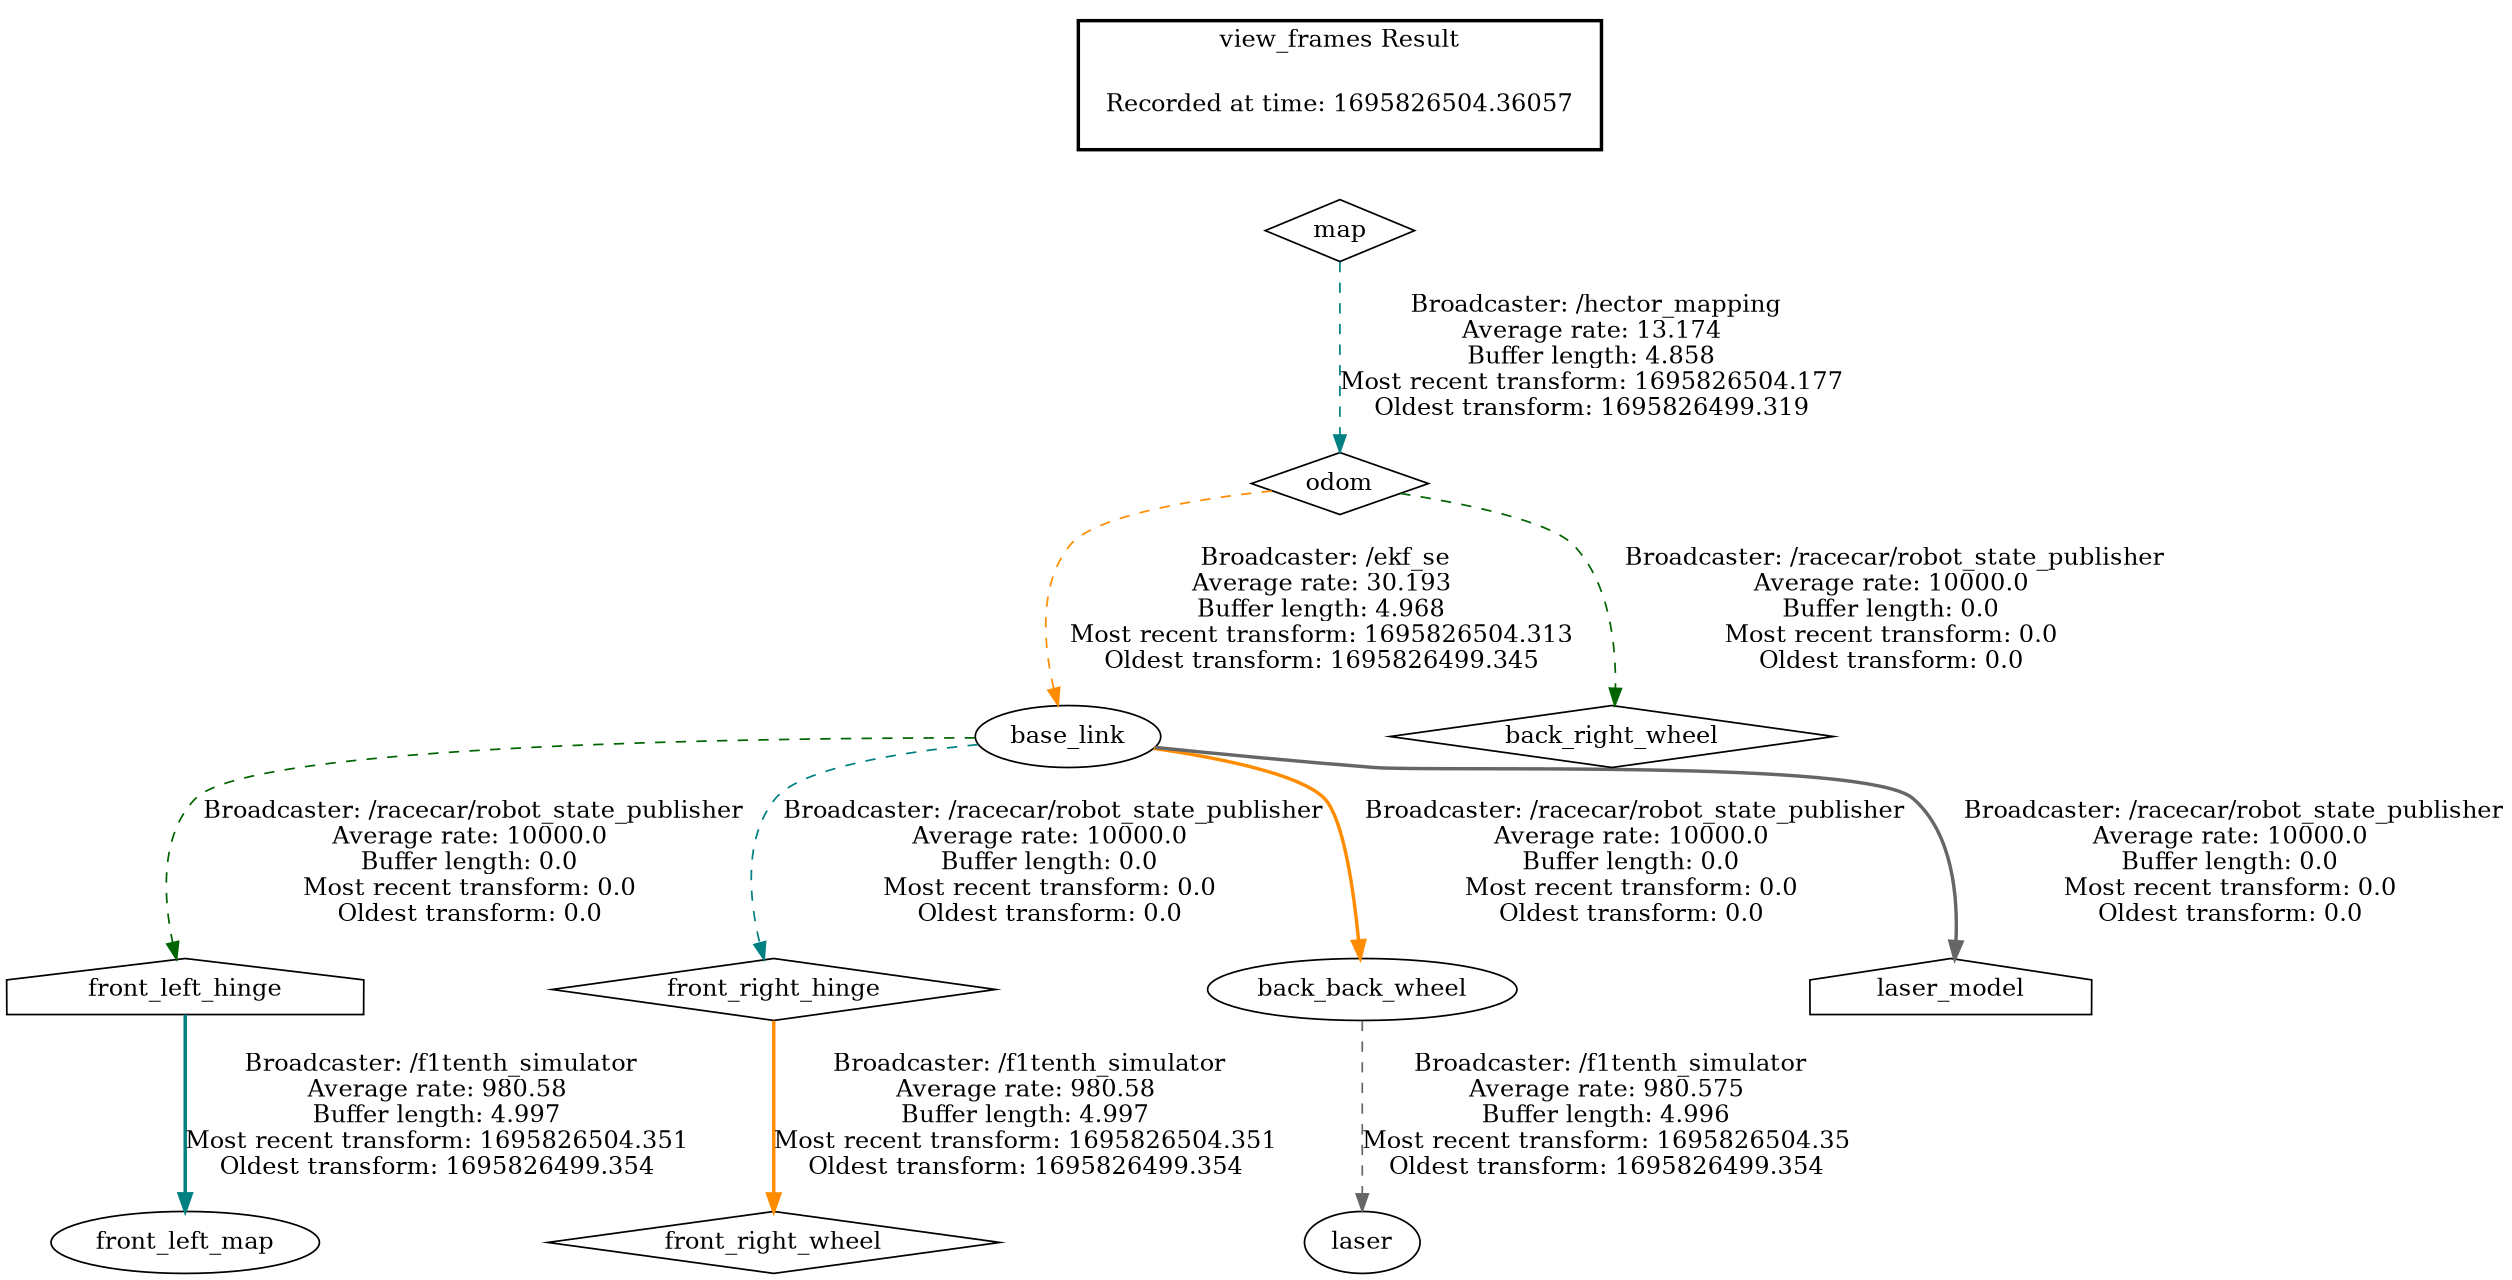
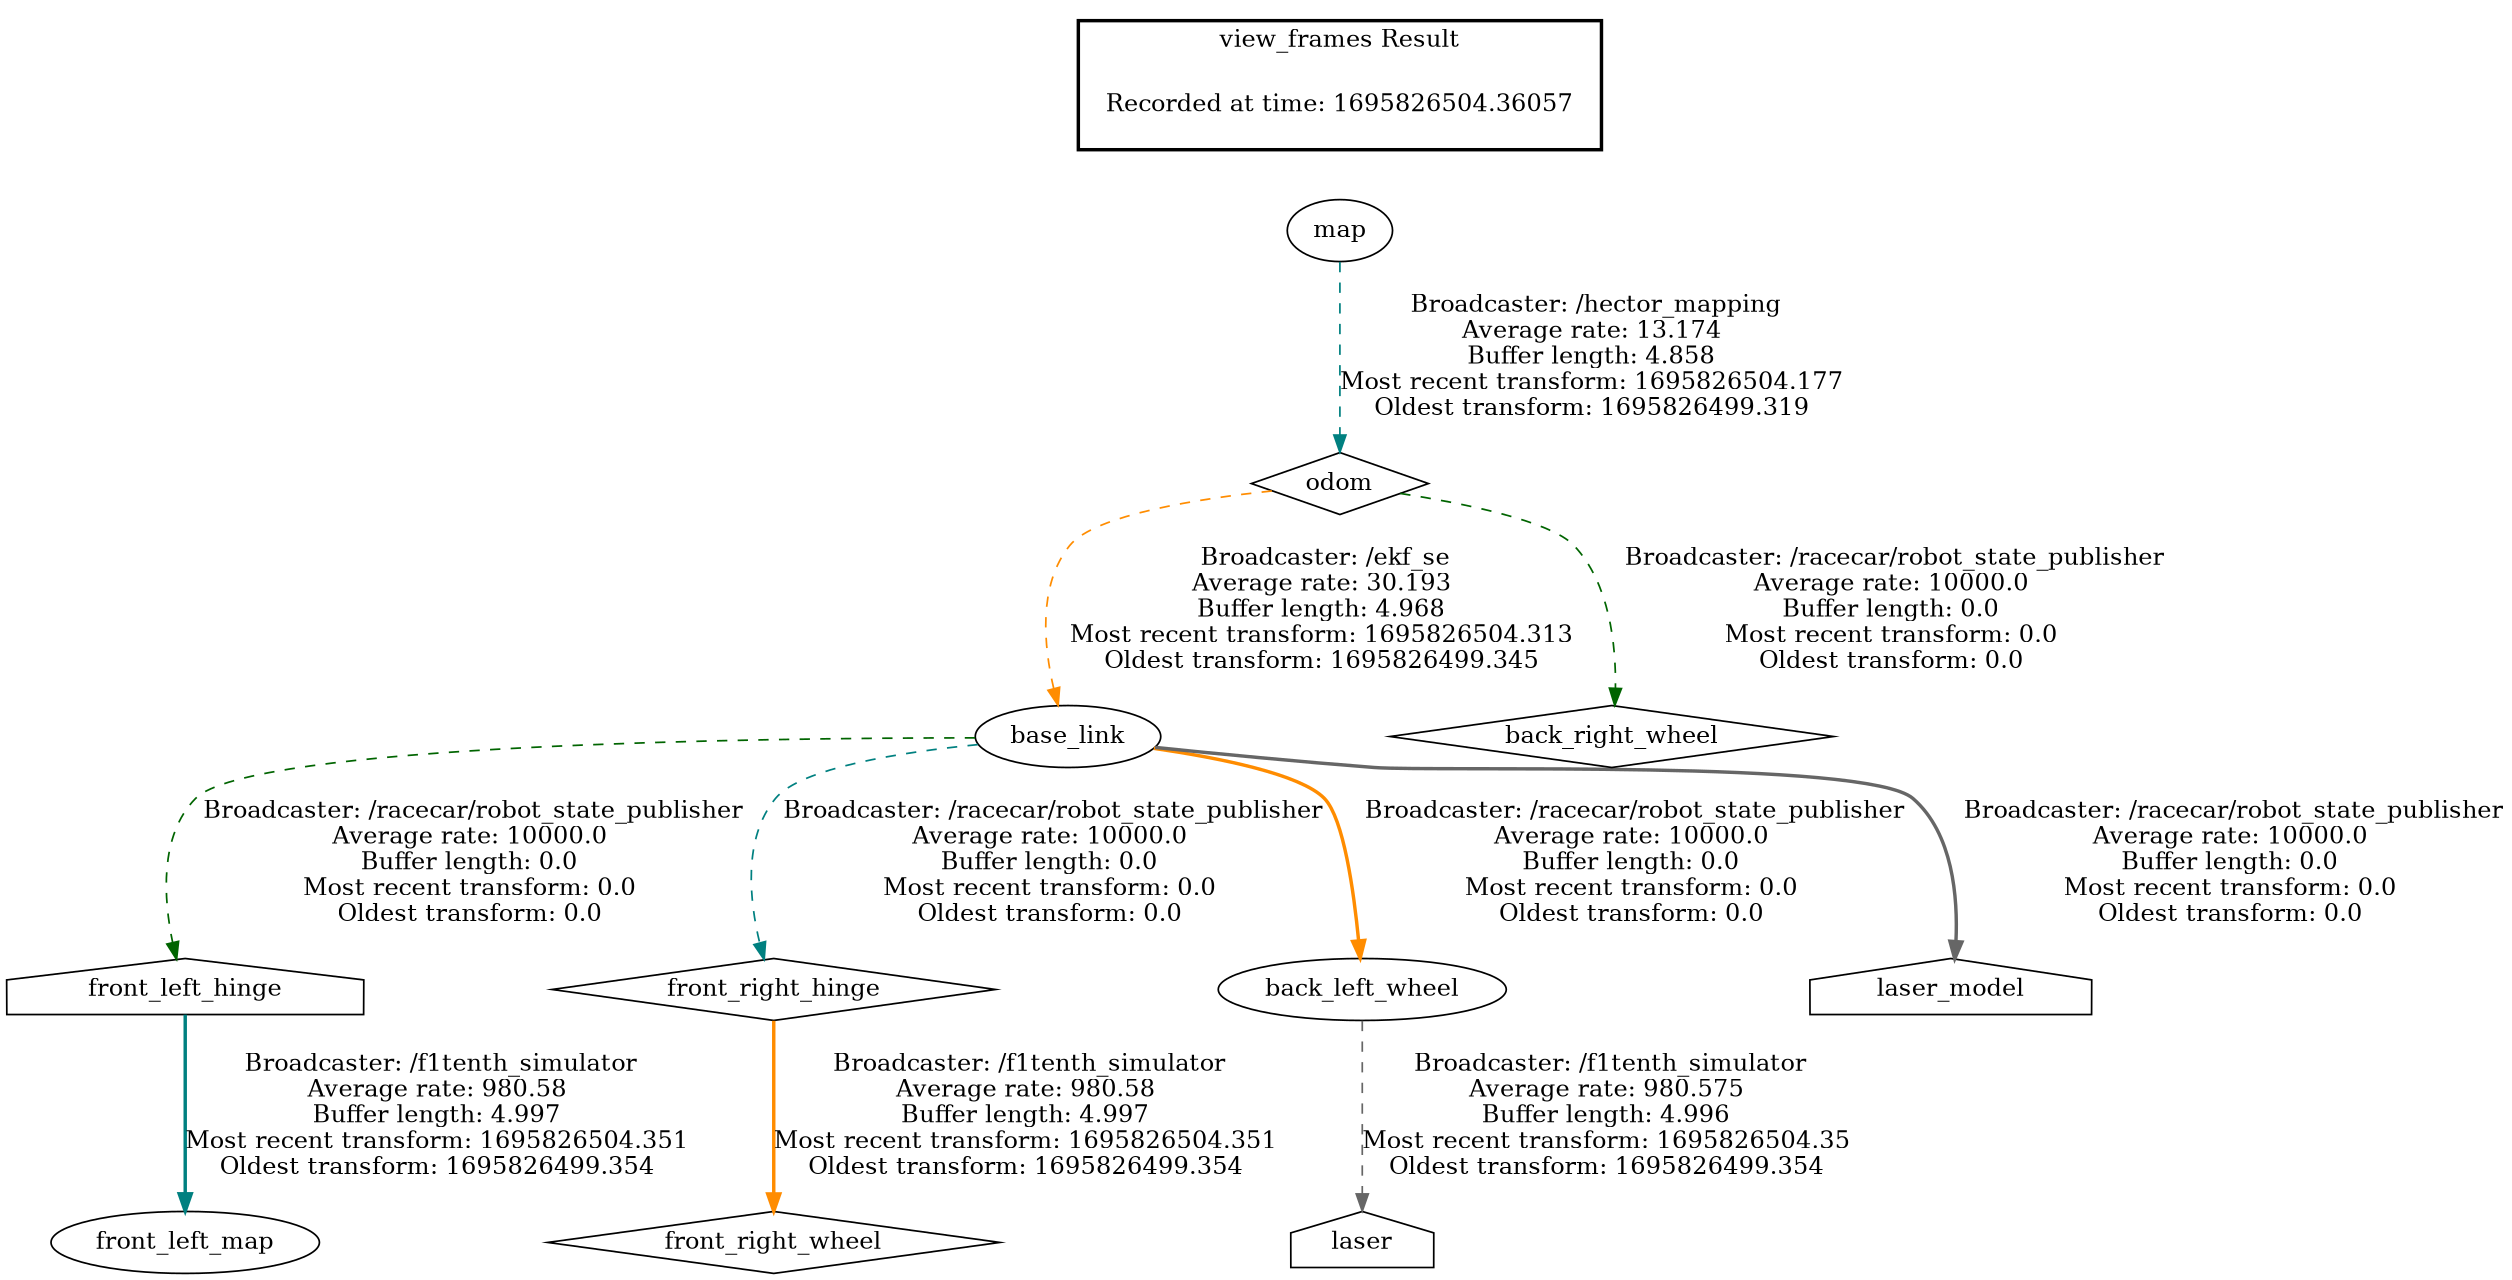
  digraph {
    node [shape=ellipse]
    edge [style=dashed color=teal]
    "Recorded at time: 1695826504.36057" [shape=plaintext]
-   map [shape=diamond]
+   map
    front_left_hinge [shape=house]
    n4 [label=front_left_map]
    base_link
    front_right_hinge [shape=diamond]
-   back_left_wheel [label=back_back_wheel]
+   back_left_wheel
    laser_model [shape=house]
    front_right_wheel [shape=diamond]
-   laser
+   laser [shape=house]
    back_right_wheel [shape=diamond]
    odom [shape=diamond]
    subgraph cluster_1 {
      color=black
      label="view_frames Result"
      style=bold
      "Recorded at time: 1695826504.36057"
    }
    "Recorded at time: 1695826504.36057" -> map [style=invis color=""]
    map -> odom [label=" Broadcaster: /hector_mapping\nAverage rate: 13.174\nBuffer length: 4.858\nMost recent transform: 1695826504.177\nOldest transform: 1695826499.319\n"]
    front_left_hinge -> n4 [label=" Broadcaster: /f1tenth_simulator\nAverage rate: 980.58\nBuffer length: 4.997\nMost recent transform: 1695826504.351\nOldest transform: 1695826499.354\n" style=bold]
    base_link -> front_left_hinge [color=darkgreen label=" Broadcaster: /racecar/robot_state_publisher\nAverage rate: 10000.0\nBuffer length: 0.0\nMost recent transform: 0.0\nOldest transform: 0.0\n"]
    base_link -> front_right_hinge [label=" Broadcaster: /racecar/robot_state_publisher\nAverage rate: 10000.0\nBuffer length: 0.0\nMost recent transform: 0.0\nOldest transform: 0.0\n"]
    base_link -> back_left_wheel [color=darkorange label=" Broadcaster: /racecar/robot_state_publisher\nAverage rate: 10000.0\nBuffer length: 0.0\nMost recent transform: 0.0\nOldest transform: 0.0\n" style=bold]
    base_link -> laser_model [color=gray40 label=" Broadcaster: /racecar/robot_state_publisher\nAverage rate: 10000.0\nBuffer length: 0.0\nMost recent transform: 0.0\nOldest transform: 0.0\n" style=bold]
    front_right_hinge -> front_right_wheel [color=darkorange label=" Broadcaster: /f1tenth_simulator\nAverage rate: 980.58\nBuffer length: 4.997\nMost recent transform: 1695826504.351\nOldest transform: 1695826499.354\n" style=bold]
    back_left_wheel -> laser [color=gray40 label=" Broadcaster: /f1tenth_simulator\nAverage rate: 980.575\nBuffer length: 4.996\nMost recent transform: 1695826504.35\nOldest transform: 1695826499.354\n"]
    odom -> base_link [color=darkorange label=" Broadcaster: /ekf_se\nAverage rate: 30.193\nBuffer length: 4.968\nMost recent transform: 1695826504.313\nOldest transform: 1695826499.345\n"]
    odom -> back_right_wheel [color=darkgreen label=" Broadcaster: /racecar/robot_state_publisher\nAverage rate: 10000.0\nBuffer length: 0.0\nMost recent transform: 0.0\nOldest transform: 0.0\n"]
  }
